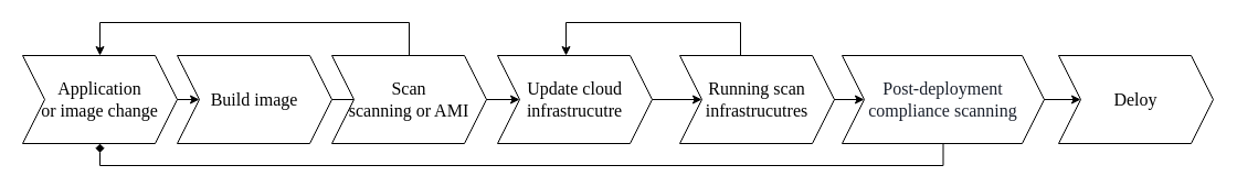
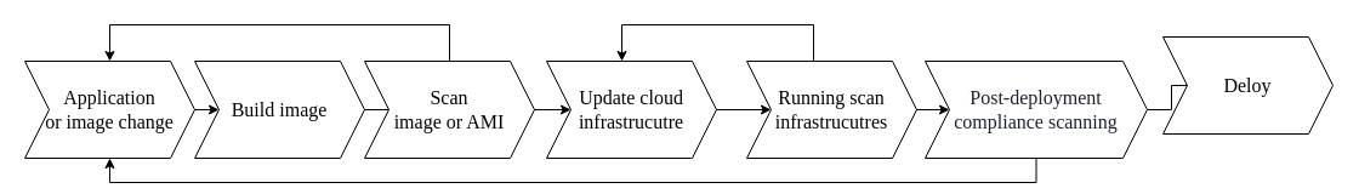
  <mxCell id="0" />
  <mxCell id="1" parent="0" />
  <mxCell id="2" style="edgeStyle=orthogonalEdgeStyle;rounded=0;orthogonalLoop=1;jettySize=auto;html=1;exitX=1;exitY=0.5;exitDx=0;exitDy=0;entryX=0;entryY=0.5;entryDx=0;entryDy=0;fontFamily=Times New Roman;fontSize=16;" parent="1" source="3" target="5" edge="1"><mxGeometry relative="1" as="geometry" /></mxCell>
  <mxCell id="3" value="Application &lt;br style=&quot;font-size: 16px;&quot;&gt;or image change" style="shape=step;perimeter=stepPerimeter;whiteSpace=wrap;html=1;fixedSize=1;fontFamily=Times New Roman;fontSize=16;" parent="1" vertex="1"><mxGeometry x="20" y="50" width="140" height="80" as="geometry" /></mxCell>
  <mxCell id="4" style="edgeStyle=orthogonalEdgeStyle;rounded=0;orthogonalLoop=1;jettySize=auto;html=1;exitX=1;exitY=0.5;exitDx=0;exitDy=0;entryX=0;entryY=0.5;entryDx=0;entryDy=0;fontFamily=Times New Roman;fontSize=16;endArrow=none;" parent="1" source="5" target="16" edge="1"><mxGeometry relative="1" as="geometry" /></mxCell>
  <mxCell id="5" value="Build image" style="shape=step;perimeter=stepPerimeter;whiteSpace=wrap;html=1;fixedSize=1;fontFamily=Times New Roman;fontSize=16;" parent="1" vertex="1"><mxGeometry x="160" y="50" width="140" height="80" as="geometry" /></mxCell>
  <mxCell id="6" style="edgeStyle=orthogonalEdgeStyle;rounded=0;orthogonalLoop=1;jettySize=auto;html=1;exitX=1;exitY=0.5;exitDx=0;exitDy=0;entryX=0;entryY=0.5;entryDx=0;entryDy=0;fontFamily=Times New Roman;fontSize=16;" parent="1" source="7" target="10" edge="1"><mxGeometry relative="1" as="geometry" /></mxCell>
  <mxCell id="7" value="Update cloud infrastrucutre" style="shape=step;perimeter=stepPerimeter;whiteSpace=wrap;html=1;fixedSize=1;fontFamily=Times New Roman;fontSize=16;" parent="1" vertex="1"><mxGeometry x="450" y="50" width="140" height="80" as="geometry" /></mxCell>
  <mxCell id="8" style="edgeStyle=orthogonalEdgeStyle;rounded=0;orthogonalLoop=1;jettySize=auto;html=1;exitX=0.5;exitY=0;exitDx=0;exitDy=0;entryX=0.443;entryY=0;entryDx=0;entryDy=0;entryPerimeter=0;fontFamily=Times New Roman;fontSize=16;" parent="1" source="10" target="7" edge="1"><mxGeometry relative="1" as="geometry"><Array as="points"><mxPoint x="670" y="20" /><mxPoint x="512" y="20" /></Array></mxGeometry></mxCell>
  <mxCell id="9" style="edgeStyle=orthogonalEdgeStyle;rounded=0;orthogonalLoop=1;jettySize=auto;html=1;" edge="1" parent="1" source="10" target="13"><mxGeometry relative="1" as="geometry" /></mxCell>
  <mxCell id="10" value="Running scan infrastrucutres" style="shape=step;perimeter=stepPerimeter;whiteSpace=wrap;html=1;fixedSize=1;fontFamily=Times New Roman;fontSize=16;" parent="1" vertex="1"><mxGeometry x="615" y="50" width="140" height="80" as="geometry" /></mxCell>
  <mxCell id="11" style="edgeStyle=orthogonalEdgeStyle;rounded=0;orthogonalLoop=1;jettySize=auto;html=1;exitX=1;exitY=0.5;exitDx=0;exitDy=0;fontFamily=Times New Roman;fontSize=16;" parent="1" source="13" target="17" edge="1"><mxGeometry relative="1" as="geometry" /></mxCell>
- <mxCell id="12" style="edgeStyle=orthogonalEdgeStyle;rounded=0;orthogonalLoop=1;jettySize=auto;html=1;exitX=0.5;exitY=1;exitDx=0;exitDy=0;entryX=0.5;entryY=1;entryDx=0;entryDy=0;fontFamily=Times New Roman;fontSize=16;endArrow=diamond;" parent="1" source="13" target="3" edge="1"><mxGeometry relative="1" as="geometry" /></mxCell>
+ <mxCell id="12" style="edgeStyle=orthogonalEdgeStyle;rounded=0;orthogonalLoop=1;jettySize=auto;html=1;exitX=0.5;exitY=1;exitDx=0;exitDy=0;entryX=0.5;entryY=1;entryDx=0;entryDy=0;fontFamily=Times New Roman;fontSize=16;" parent="1" source="13" target="3" edge="1"><mxGeometry relative="1" as="geometry" /></mxCell>
  <mxCell id="13" value="&lt;span style=&quot;color: rgb(26, 32, 44); font-size: 16px; text-align: left; background-color: rgb(255, 255, 255);&quot;&gt;Post-deployment compliance scanning&lt;/span&gt;" style="shape=step;perimeter=stepPerimeter;whiteSpace=wrap;html=1;fixedSize=1;fontFamily=Times New Roman;fontSize=16;" parent="1" vertex="1"><mxGeometry x="762" y="50" width="183" height="80" as="geometry" /></mxCell>
  <mxCell id="14" style="edgeStyle=orthogonalEdgeStyle;rounded=0;orthogonalLoop=1;jettySize=auto;html=1;exitX=0.5;exitY=0;exitDx=0;exitDy=0;entryX=0.5;entryY=0;entryDx=0;entryDy=0;fontFamily=Times New Roman;fontSize=16;" parent="1" source="16" target="3" edge="1"><mxGeometry relative="1" as="geometry"><Array as="points"><mxPoint x="370" y="20" /><mxPoint x="90" y="20" /></Array></mxGeometry></mxCell>
  <mxCell id="15" style="edgeStyle=orthogonalEdgeStyle;rounded=0;orthogonalLoop=1;jettySize=auto;html=1;exitX=1;exitY=0.5;exitDx=0;exitDy=0;fontFamily=Times New Roman;fontSize=16;" parent="1" source="16" target="7" edge="1"><mxGeometry relative="1" as="geometry" /></mxCell>
- <mxCell id="16" value="Scan&lt;br style=&quot;font-size: 16px;&quot;&gt;scanning or AMI" style="shape=step;perimeter=stepPerimeter;whiteSpace=wrap;html=1;fixedSize=1;fontFamily=Times New Roman;fontSize=16;" parent="1" vertex="1"><mxGeometry x="300" y="50" width="140" height="80" as="geometry" /></mxCell>
- <mxCell id="17" value="Deloy" style="shape=step;perimeter=stepPerimeter;whiteSpace=wrap;html=1;fixedSize=1;fontFamily=Times New Roman;fontSize=16;" parent="1" vertex="1"><mxGeometry x="958" y="50" width="140" height="80" as="geometry" /></mxCell>
+ <mxCell id="16" value="Scan&lt;br style=&quot;font-size: 16px;&quot;&gt;image or AMI" style="shape=step;perimeter=stepPerimeter;whiteSpace=wrap;html=1;fixedSize=1;fontFamily=Times New Roman;fontSize=16;" parent="1" vertex="1"><mxGeometry x="300" y="50" width="140" height="80" as="geometry" /></mxCell>
+ <mxCell id="17" value="Deloy" style="shape=step;perimeter=stepPerimeter;whiteSpace=wrap;html=1;fixedSize=1;fontFamily=Times New Roman;fontSize=16;" parent="1" vertex="1"><mxGeometry x="958" y="30" width="140" height="80" as="geometry" /></mxCell>
